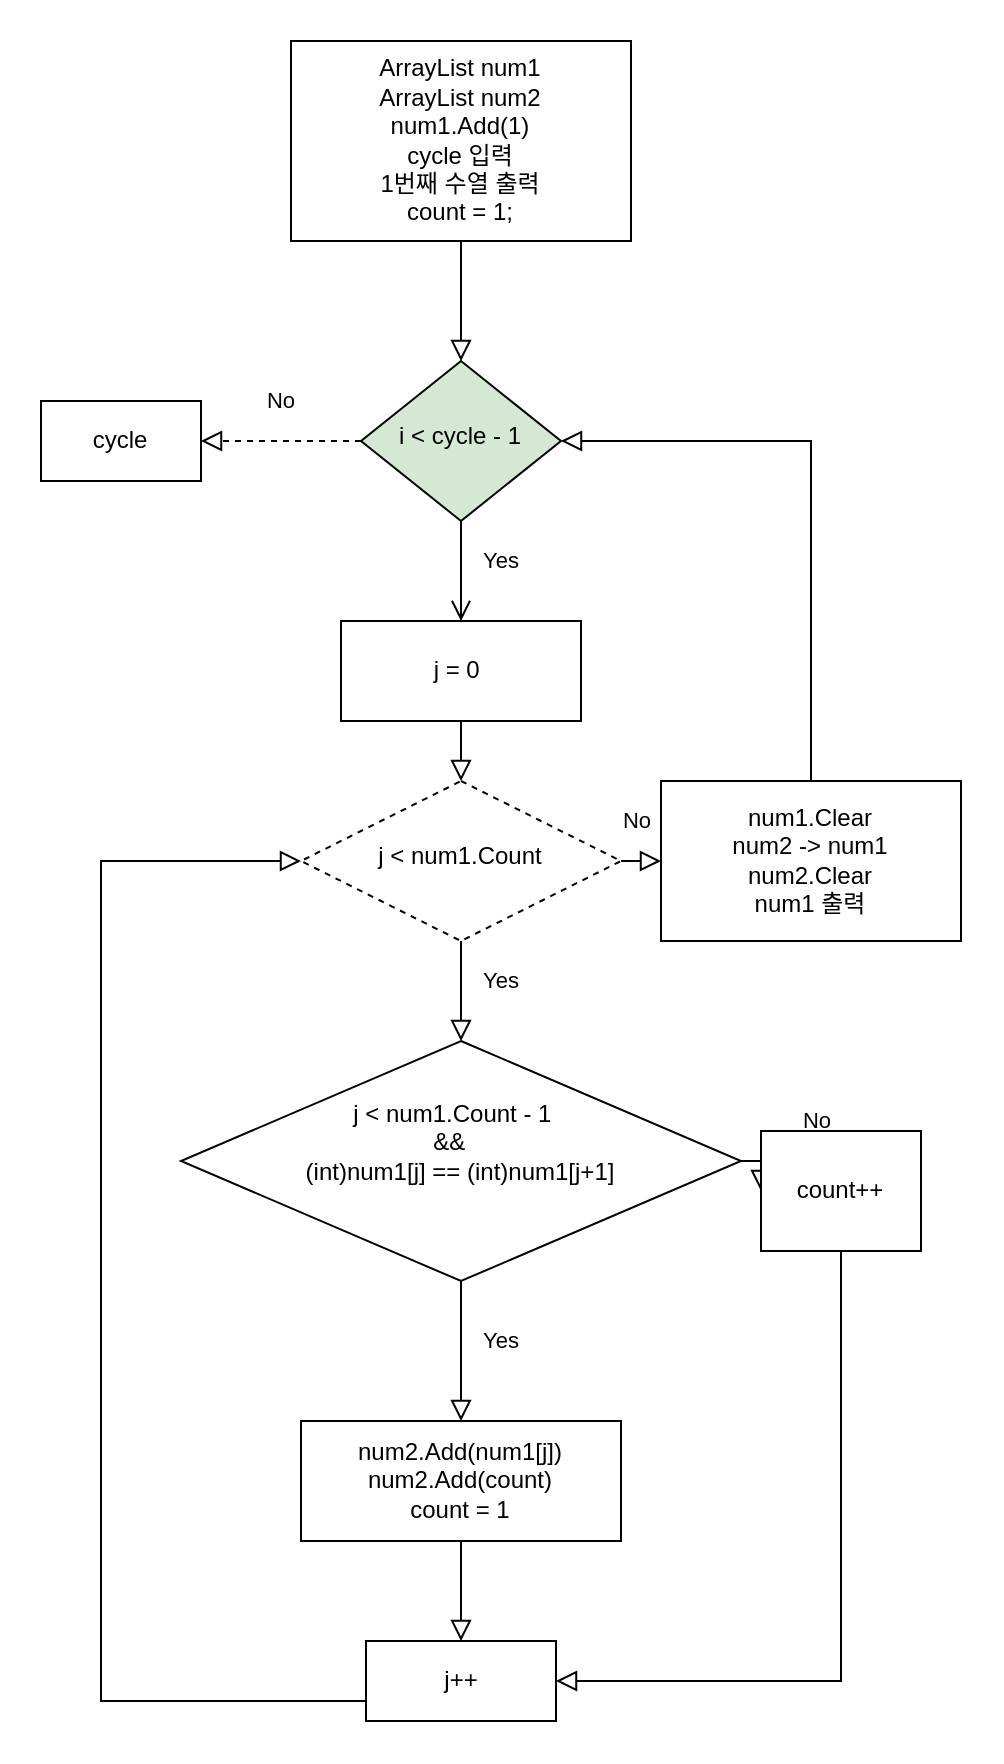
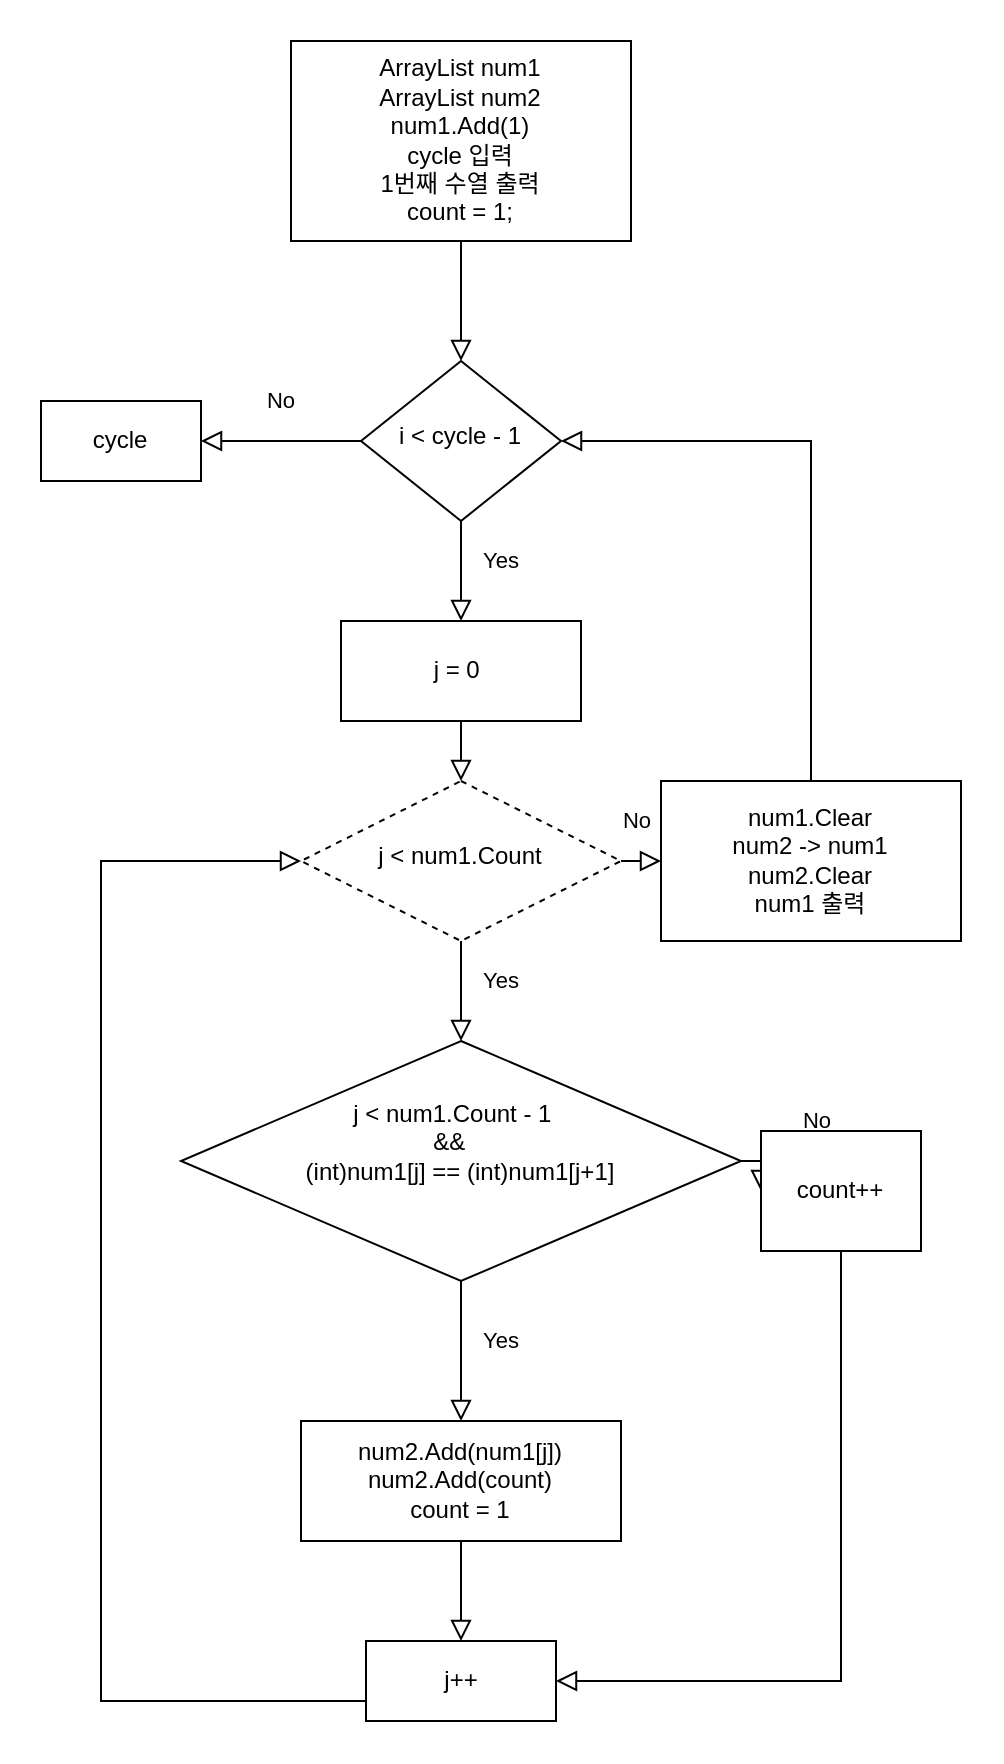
  <mxCell id="0" />
  <mxCell id="1" parent="0" />
  <mxCell id="2" value="" style="rounded=0;html=1;jettySize=auto;orthogonalLoop=1;fontSize=11;endArrow=block;endFill=0;endSize=8;strokeWidth=1;shadow=0;labelBackgroundColor=none;edgeStyle=orthogonalEdgeStyle;exitX=0.5;exitY=1;exitDx=0;exitDy=0;" parent="1" source="8" target="5" edge="1"><mxGeometry relative="1" as="geometry"><mxPoint x="230" y="130" as="sourcePoint" /></mxGeometry></mxCell>
- <mxCell id="3" value="Yes" style="rounded=0;html=1;jettySize=auto;orthogonalLoop=1;fontSize=11;endArrow=open;endFill=0;endSize=8;strokeWidth=1;shadow=0;labelBackgroundColor=none;edgeStyle=orthogonalEdgeStyle;entryX=0.5;entryY=0;entryDx=0;entryDy=0;" parent="1" source="5" target="10" edge="1"><mxGeometry x="-0.2" y="20" relative="1" as="geometry"><mxPoint as="offset" /><mxPoint x="230" y="300" as="targetPoint" /></mxGeometry></mxCell>
- <mxCell id="4" value="No" style="edgeStyle=orthogonalEdgeStyle;rounded=0;html=1;jettySize=auto;orthogonalLoop=1;fontSize=11;endArrow=block;endFill=0;endSize=8;strokeWidth=1;shadow=0;labelBackgroundColor=none;entryX=1;entryY=0.5;entryDx=0;entryDy=0;dashed=1;" parent="1" source="5" target="9" edge="1"><mxGeometry y="-20" relative="1" as="geometry"><mxPoint as="offset" /><mxPoint x="330" y="220" as="targetPoint" /></mxGeometry></mxCell>
- <mxCell id="5" value="i &amp;lt; cycle - 1" style="rhombus;whiteSpace=wrap;html=1;shadow=0;fontFamily=Helvetica;fontSize=12;align=center;strokeWidth=1;spacing=6;spacingTop=-4;fillColor=#d5e8d4;" parent="1" vertex="1"><mxGeometry x="180" y="180" width="100" height="80" as="geometry" /></mxCell>
+ <mxCell id="3" value="Yes" style="rounded=0;html=1;jettySize=auto;orthogonalLoop=1;fontSize=11;endArrow=block;endFill=0;endSize=8;strokeWidth=1;shadow=0;labelBackgroundColor=none;edgeStyle=orthogonalEdgeStyle;entryX=0.5;entryY=0;entryDx=0;entryDy=0;" parent="1" source="5" target="10" edge="1"><mxGeometry x="-0.2" y="20" relative="1" as="geometry"><mxPoint as="offset" /><mxPoint x="230" y="300" as="targetPoint" /></mxGeometry></mxCell>
+ <mxCell id="4" value="No" style="edgeStyle=orthogonalEdgeStyle;rounded=0;html=1;jettySize=auto;orthogonalLoop=1;fontSize=11;endArrow=block;endFill=0;endSize=8;strokeWidth=1;shadow=0;labelBackgroundColor=none;entryX=1;entryY=0.5;entryDx=0;entryDy=0;" parent="1" source="5" target="9" edge="1"><mxGeometry y="-20" relative="1" as="geometry"><mxPoint as="offset" /><mxPoint x="330" y="220" as="targetPoint" /></mxGeometry></mxCell>
+ <mxCell id="5" value="i &amp;lt; cycle - 1" style="rhombus;whiteSpace=wrap;html=1;shadow=0;fontFamily=Helvetica;fontSize=12;align=center;strokeWidth=1;spacing=6;spacingTop=-4;" parent="1" vertex="1"><mxGeometry x="180" y="180" width="100" height="80" as="geometry" /></mxCell>
  <mxCell id="6" value="No" style="rounded=0;html=1;jettySize=auto;orthogonalLoop=1;fontSize=11;endArrow=block;endFill=0;endSize=8;strokeWidth=1;shadow=0;labelBackgroundColor=none;edgeStyle=orthogonalEdgeStyle;exitX=1;exitY=0.5;exitDx=0;exitDy=0;entryX=0;entryY=0.5;entryDx=0;entryDy=0;" parent="1" source="11" target="22" edge="1"><mxGeometry x="-0.25" y="20" relative="1" as="geometry"><mxPoint as="offset" /><mxPoint x="379.5" y="430" as="sourcePoint" /><mxPoint x="450" y="430" as="targetPoint" /><Array as="points" /></mxGeometry></mxCell>
  <mxCell id="7" value="Yes" style="edgeStyle=orthogonalEdgeStyle;rounded=0;html=1;jettySize=auto;orthogonalLoop=1;fontSize=11;endArrow=block;endFill=0;endSize=8;strokeWidth=1;shadow=0;labelBackgroundColor=none;entryX=0.5;entryY=0;entryDx=0;entryDy=0;exitX=0.5;exitY=1;exitDx=0;exitDy=0;" parent="1" source="11" target="13" edge="1"><mxGeometry x="-0.2" y="20" relative="1" as="geometry"><mxPoint as="offset" /><mxPoint x="340" y="500" as="sourcePoint" /><mxPoint x="400" y="500" as="targetPoint" /></mxGeometry></mxCell>
  <mxCell id="8" value="ArrayList num1&lt;br&gt;ArrayList num2&lt;br&gt;num1.Add(1)&lt;br&gt;cycle 입력&lt;br&gt;1번째 수열 출력&lt;br&gt;count = 1;" style="rounded=0;whiteSpace=wrap;html=1;" vertex="1" parent="1"><mxGeometry x="145" y="20" width="170" height="100" as="geometry" /></mxCell>
  <mxCell id="9" value="cycle" style="rounded=0;whiteSpace=wrap;html=1;" vertex="1" parent="1"><mxGeometry x="20" y="200" width="80" height="40" as="geometry" /></mxCell>
  <mxCell id="10" value="j = 0&amp;nbsp;" style="rounded=0;whiteSpace=wrap;html=1;" vertex="1" parent="1"><mxGeometry x="170" y="310" width="120" height="50" as="geometry" /></mxCell>
  <mxCell id="11" value="j &amp;lt; num1.Count" style="rhombus;whiteSpace=wrap;html=1;shadow=0;fontFamily=Helvetica;fontSize=12;align=center;strokeWidth=1;spacing=6;spacingTop=-4;dashed=1;" vertex="1" parent="1"><mxGeometry x="150" y="390" width="160" height="80" as="geometry" /></mxCell>
  <mxCell id="12" value="" style="rounded=0;html=1;jettySize=auto;orthogonalLoop=1;fontSize=11;endArrow=block;endFill=0;endSize=8;strokeWidth=1;shadow=0;labelBackgroundColor=none;edgeStyle=orthogonalEdgeStyle;exitX=0.5;exitY=1;exitDx=0;exitDy=0;entryX=0.5;entryY=0;entryDx=0;entryDy=0;" edge="1" parent="1" source="10" target="11"><mxGeometry relative="1" as="geometry"><mxPoint x="229.76" y="370" as="sourcePoint" /><mxPoint x="210" y="380" as="targetPoint" /></mxGeometry></mxCell>
  <mxCell id="13" value="j &amp;lt; num1.Count - 1&lt;span style=&quot;white-space: pre;&quot;&gt;&#09;&lt;/span&gt;&lt;br&gt;&amp;amp;&amp;amp;&lt;span style=&quot;white-space: pre;&quot;&gt;&#09;&lt;/span&gt;&lt;br&gt;(int)num1[j] == (int)num1[j+1]&lt;div&gt;&lt;br/&gt;&lt;/div&gt;" style="rhombus;whiteSpace=wrap;html=1;shadow=0;fontFamily=Helvetica;fontSize=12;align=center;strokeWidth=1;spacing=6;spacingTop=-4;" vertex="1" parent="1"><mxGeometry x="90" y="520" width="280" height="120" as="geometry" /></mxCell>
  <mxCell id="14" value="No" style="rounded=0;html=1;jettySize=auto;orthogonalLoop=1;fontSize=11;endArrow=block;endFill=0;endSize=8;strokeWidth=1;shadow=0;labelBackgroundColor=none;edgeStyle=orthogonalEdgeStyle;exitX=1;exitY=0.5;exitDx=0;exitDy=0;entryX=0;entryY=0.5;entryDx=0;entryDy=0;" edge="1" parent="1" source="13" target="15"><mxGeometry x="-0.386" y="20" relative="1" as="geometry"><mxPoint as="offset" /><mxPoint x="380" y="595" as="sourcePoint" /><mxPoint x="500" y="660" as="targetPoint" /><Array as="points"><mxPoint x="430" y="580" /><mxPoint x="430" y="580" /></Array></mxGeometry></mxCell>
  <mxCell id="15" value="count++" style="rounded=0;whiteSpace=wrap;html=1;" vertex="1" parent="1"><mxGeometry x="380" y="565" width="80" height="60" as="geometry" /></mxCell>
  <mxCell id="16" value="num2.Add(num1[j])&lt;br&gt;num2.Add(count)&lt;br&gt;count = 1" style="rounded=0;whiteSpace=wrap;html=1;" vertex="1" parent="1"><mxGeometry x="150" y="710" width="160" height="60" as="geometry" /></mxCell>
  <mxCell id="17" value="Yes" style="edgeStyle=orthogonalEdgeStyle;rounded=0;html=1;jettySize=auto;orthogonalLoop=1;fontSize=11;endArrow=block;endFill=0;endSize=8;strokeWidth=1;shadow=0;labelBackgroundColor=none;entryX=0.5;entryY=0;entryDx=0;entryDy=0;exitX=0.5;exitY=1;exitDx=0;exitDy=0;" edge="1" parent="1" source="13" target="16"><mxGeometry x="-0.143" y="20" relative="1" as="geometry"><mxPoint as="offset" /><mxPoint x="215" y="497" as="sourcePoint" /><mxPoint x="215" y="547" as="targetPoint" /><Array as="points"><mxPoint x="230" y="660" /><mxPoint x="230" y="660" /></Array></mxGeometry></mxCell>
  <mxCell id="18" value="j++" style="rounded=0;whiteSpace=wrap;html=1;" vertex="1" parent="1"><mxGeometry x="182.5" y="820" width="95" height="40" as="geometry" /></mxCell>
  <mxCell id="19" value="" style="rounded=0;html=1;jettySize=auto;orthogonalLoop=1;fontSize=11;endArrow=block;endFill=0;endSize=8;strokeWidth=1;shadow=0;labelBackgroundColor=none;edgeStyle=orthogonalEdgeStyle;exitX=0.5;exitY=1;exitDx=0;exitDy=0;entryX=0.5;entryY=0;entryDx=0;entryDy=0;" edge="1" parent="1" source="16" target="18"><mxGeometry relative="1" as="geometry"><mxPoint x="240" y="370" as="sourcePoint" /><mxPoint x="240" y="400" as="targetPoint" /></mxGeometry></mxCell>
  <mxCell id="20" value="" style="rounded=0;html=1;jettySize=auto;orthogonalLoop=1;fontSize=11;endArrow=block;endFill=0;endSize=8;strokeWidth=1;shadow=0;labelBackgroundColor=none;edgeStyle=orthogonalEdgeStyle;exitX=0.5;exitY=1;exitDx=0;exitDy=0;entryX=1;entryY=0.5;entryDx=0;entryDy=0;" edge="1" parent="1" source="15" target="18"><mxGeometry relative="1" as="geometry"><mxPoint x="140" y="790" as="sourcePoint" /><mxPoint x="220" y="830" as="targetPoint" /></mxGeometry></mxCell>
  <mxCell id="21" value="" style="rounded=0;html=1;jettySize=auto;orthogonalLoop=1;fontSize=11;endArrow=block;endFill=0;endSize=8;strokeWidth=1;shadow=0;labelBackgroundColor=none;edgeStyle=orthogonalEdgeStyle;exitX=0;exitY=0.5;exitDx=0;exitDy=0;entryX=0;entryY=0.5;entryDx=0;entryDy=0;" edge="1" parent="1" source="18" target="11"><mxGeometry relative="1" as="geometry"><mxPoint x="140" y="790" as="sourcePoint" /><mxPoint x="220" y="830" as="targetPoint" /><Array as="points"><mxPoint x="183" y="850" /><mxPoint x="50" y="850" /><mxPoint x="50" y="430" /></Array></mxGeometry></mxCell>
  <mxCell id="22" value="num1.Clear&lt;br&gt;num2 -&amp;gt; num1&lt;br&gt;num2.Clear&lt;br&gt;num1 출력" style="rounded=0;whiteSpace=wrap;html=1;" vertex="1" parent="1"><mxGeometry x="330" y="390" width="150" height="80" as="geometry" /></mxCell>
  <mxCell id="23" value="" style="rounded=0;html=1;jettySize=auto;orthogonalLoop=1;fontSize=11;endArrow=block;endFill=0;endSize=8;strokeWidth=1;shadow=0;labelBackgroundColor=none;edgeStyle=orthogonalEdgeStyle;exitX=0.5;exitY=0;exitDx=0;exitDy=0;entryX=1;entryY=0.5;entryDx=0;entryDy=0;" edge="1" parent="1" source="22" target="5"><mxGeometry relative="1" as="geometry"><mxPoint x="240" y="130" as="sourcePoint" /><mxPoint x="240" y="190" as="targetPoint" /></mxGeometry></mxCell>
